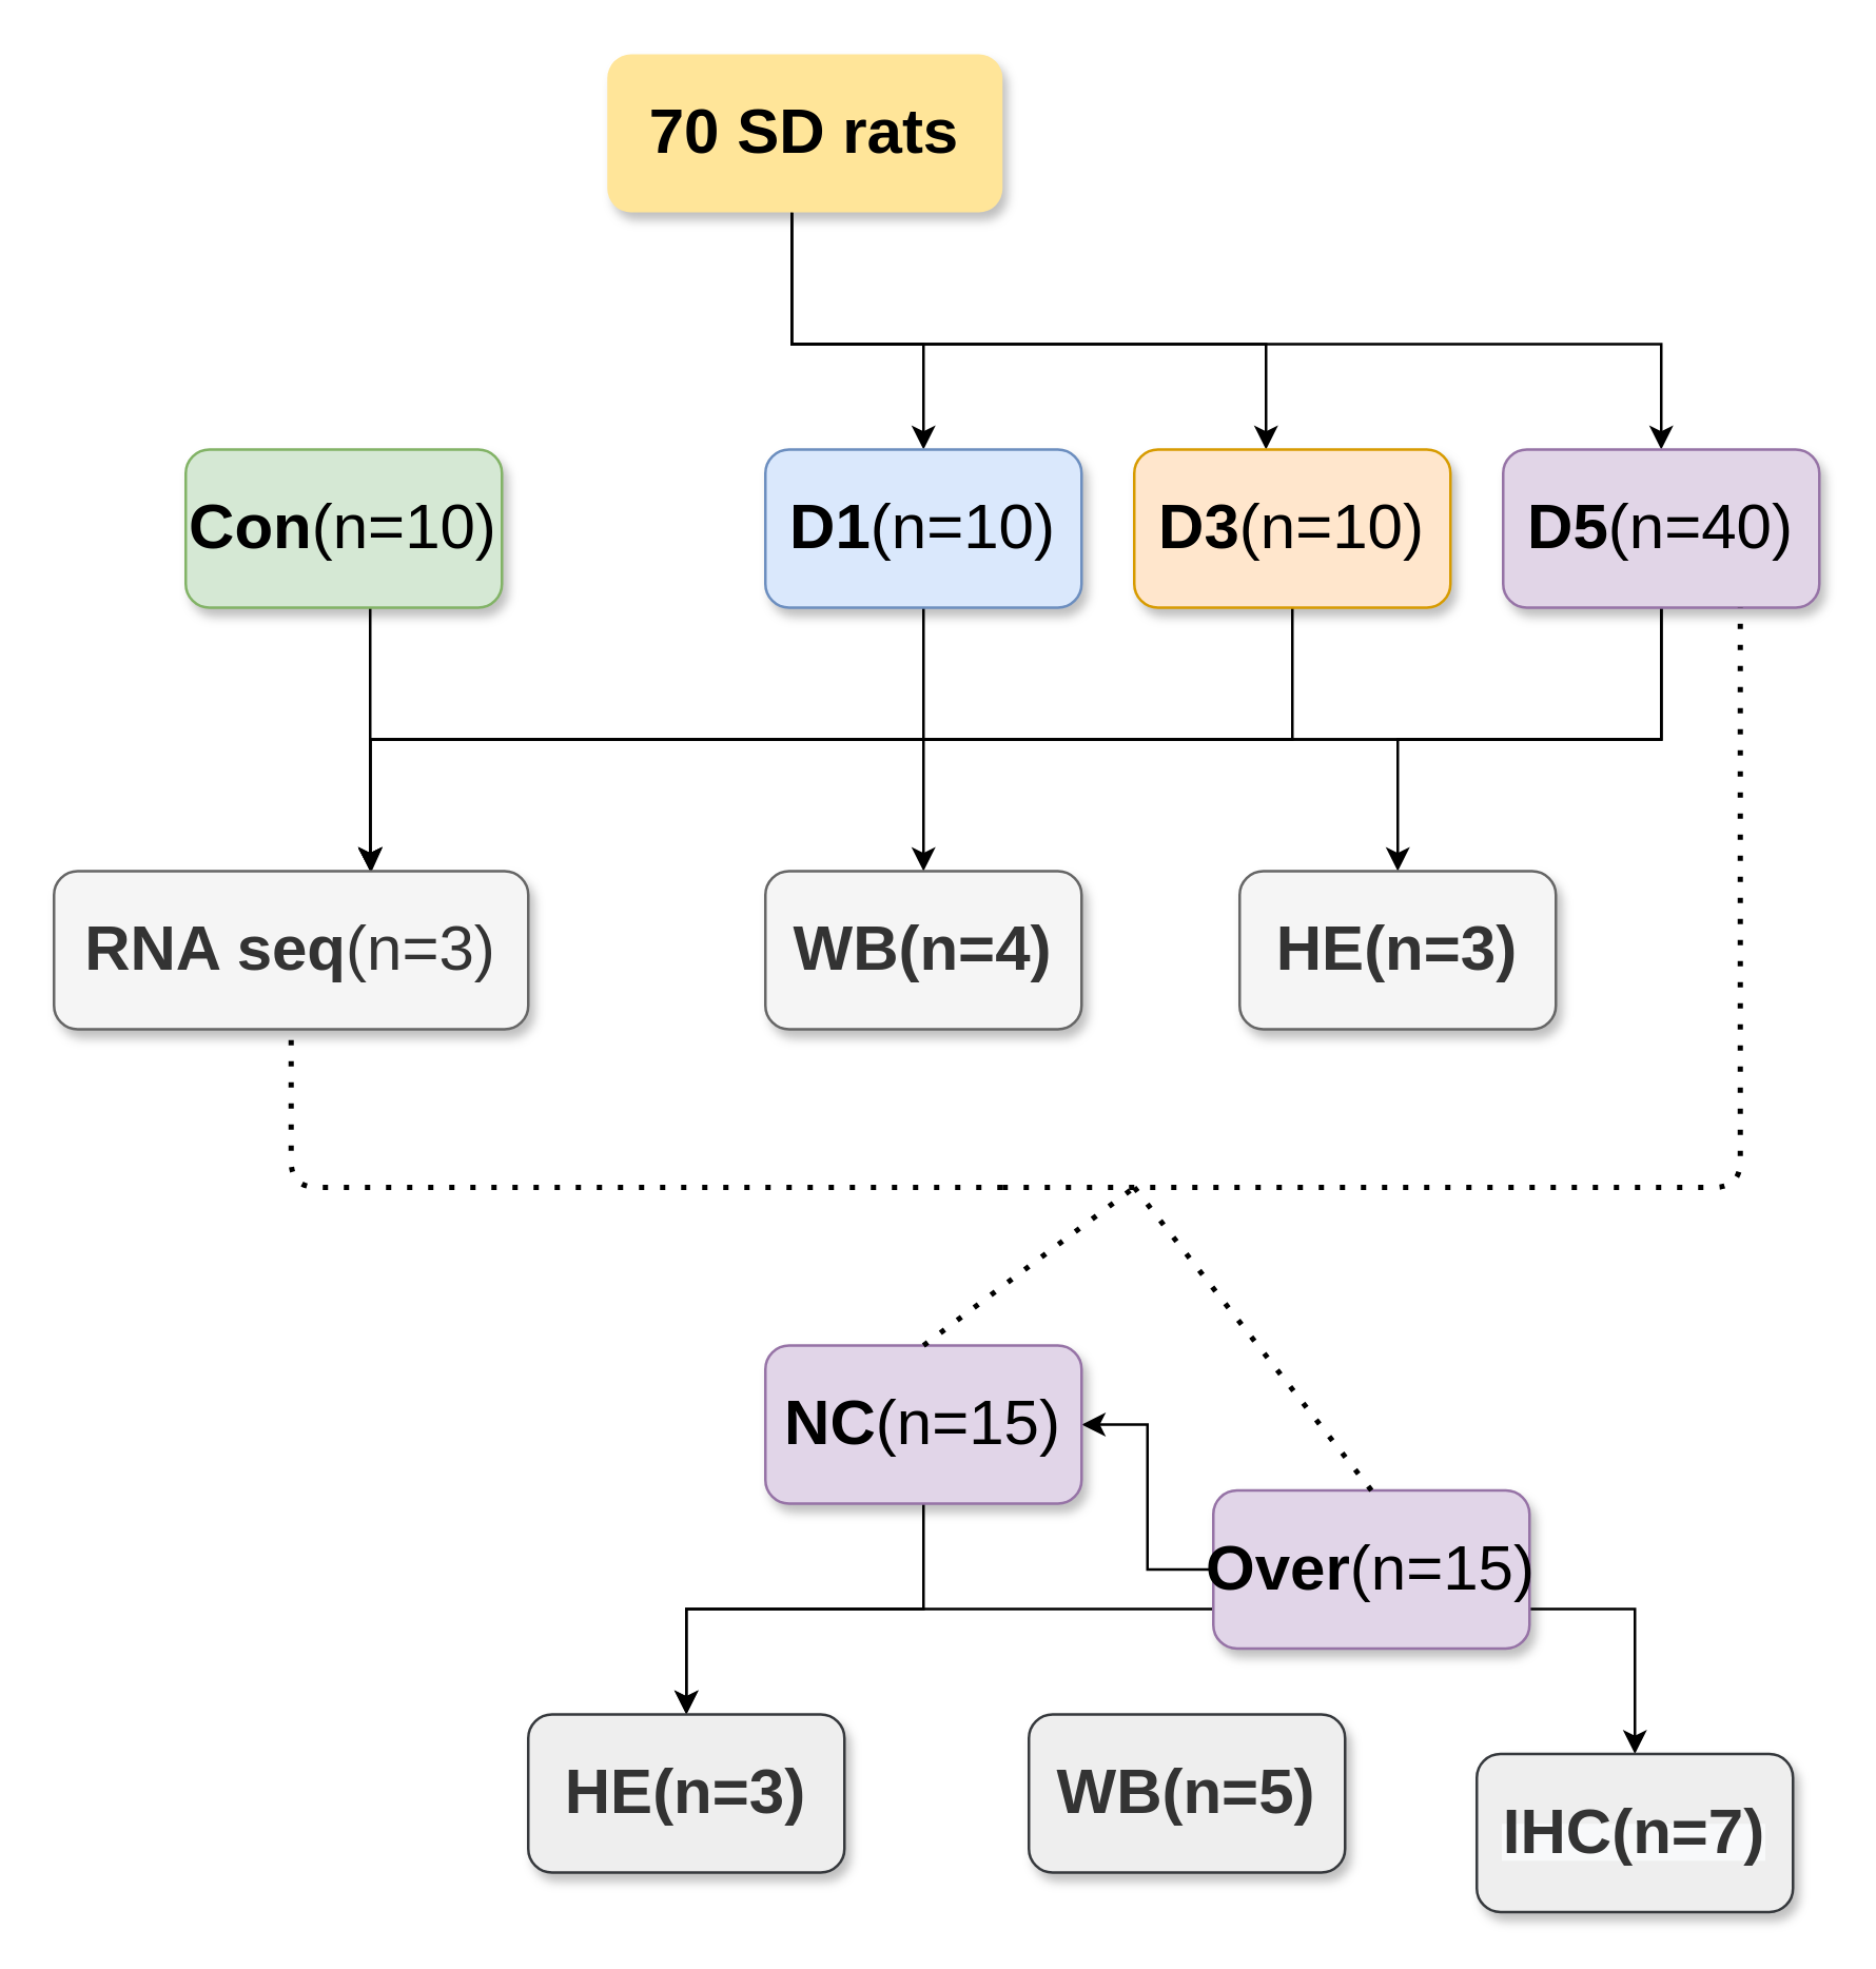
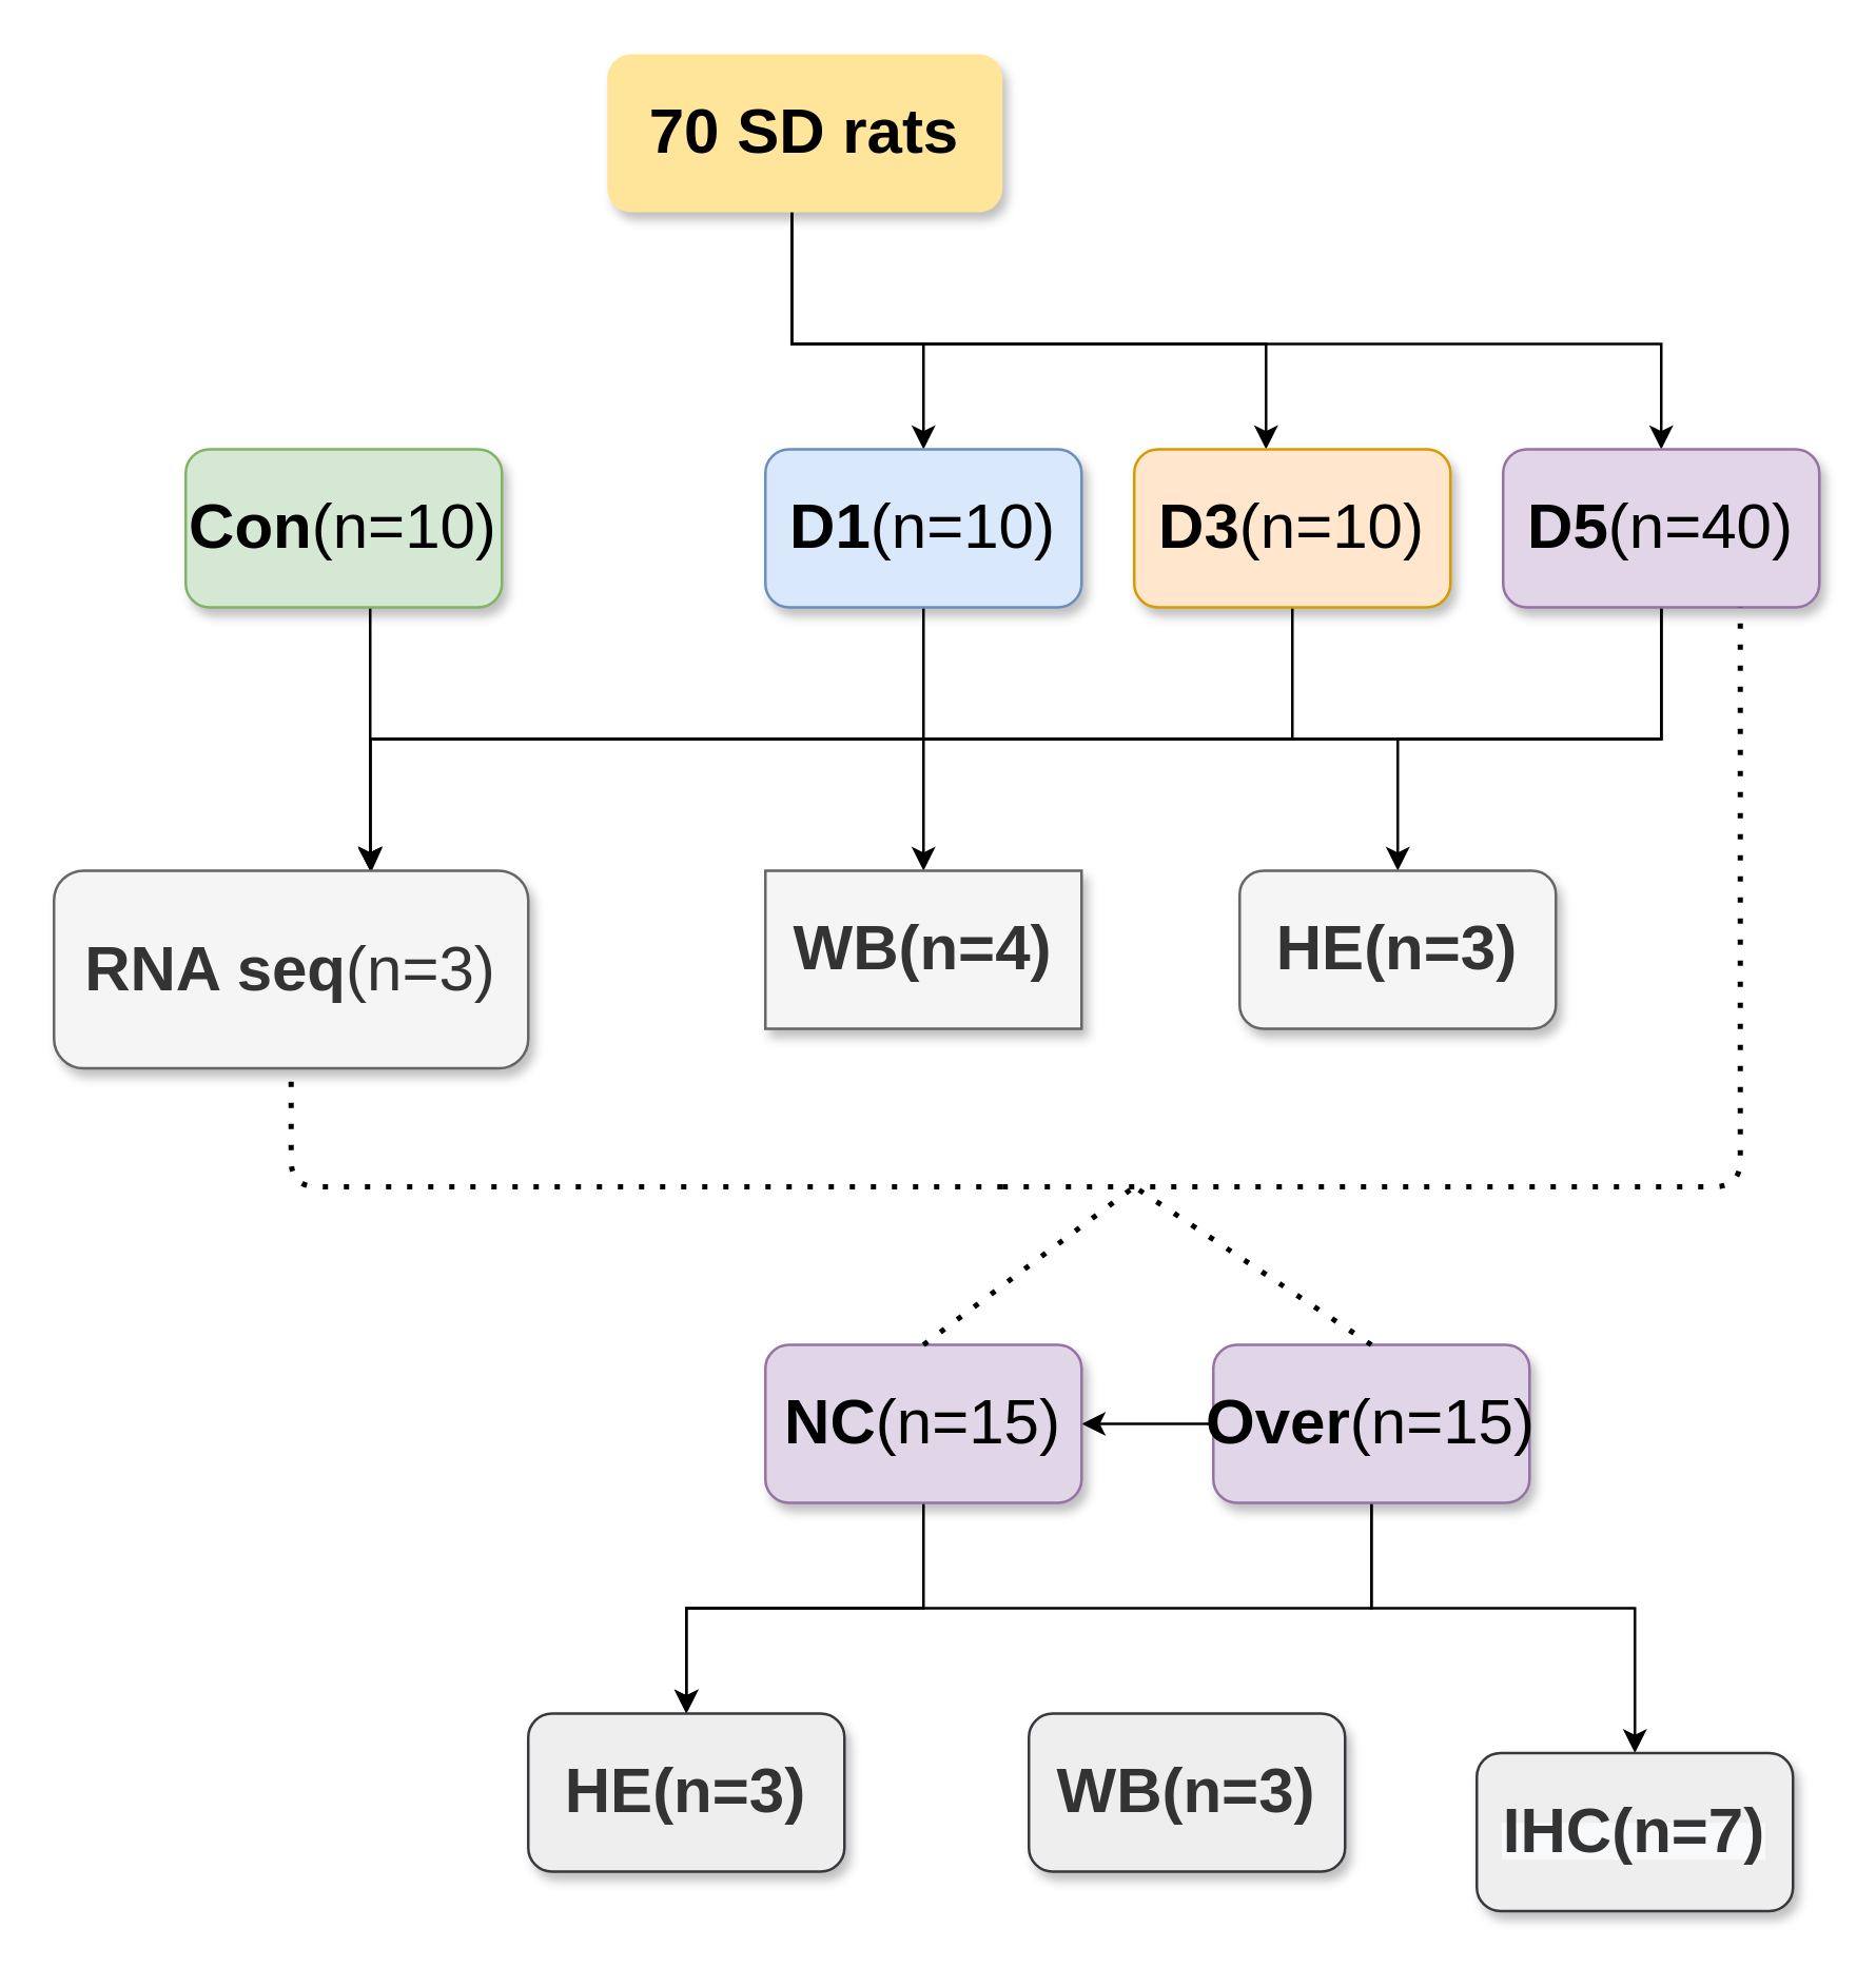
  <mxCell id="0" />
  <mxCell id="1" parent="0" />
  <mxCell id="2" value="" style="edgeStyle=orthogonalEdgeStyle;rounded=0;orthogonalLoop=1;jettySize=auto;html=1;" edge="1" parent="1" source="5"><mxGeometry relative="1" as="geometry"><mxPoint x="480" y="170" as="targetPoint" /><Array as="points"><mxPoint x="300" y="130" /><mxPoint x="480" y="130" /></Array></mxGeometry></mxCell>
  <mxCell id="3" style="edgeStyle=orthogonalEdgeStyle;rounded=0;orthogonalLoop=1;jettySize=auto;html=1;entryX=0.5;entryY=0;entryDx=0;entryDy=0;" edge="1" parent="1" source="5" target="11"><mxGeometry relative="1" as="geometry"><Array as="points"><mxPoint x="300" y="130" /><mxPoint x="350" y="130" /></Array></mxGeometry></mxCell>
  <mxCell id="4" style="edgeStyle=orthogonalEdgeStyle;rounded=0;orthogonalLoop=1;jettySize=auto;html=1;entryX=0.5;entryY=0;entryDx=0;entryDy=0;" edge="1" parent="1" source="5" target="15"><mxGeometry relative="1" as="geometry"><Array as="points"><mxPoint x="300" y="130" /><mxPoint x="630" y="130" /></Array></mxGeometry></mxCell>
  <mxCell id="5" value="&lt;font style=&quot;font-size: 24px&quot;&gt;&lt;b&gt;70 SD rats&lt;/b&gt;&lt;/font&gt;" style="rounded=1;whiteSpace=wrap;html=1;fillColor=#FFE599;shadow=1;strokeColor=none;" vertex="1" parent="1"><mxGeometry x="230" y="20" width="150" height="60" as="geometry" /></mxCell>
  <mxCell id="6" style="edgeStyle=orthogonalEdgeStyle;rounded=0;orthogonalLoop=1;jettySize=auto;html=1;entryX=0.669;entryY=0.007;entryDx=0;entryDy=0;entryPerimeter=0;" edge="1" parent="1" source="7" target="16"><mxGeometry relative="1" as="geometry"><mxPoint x="140" y="320" as="targetPoint" /><Array as="points"><mxPoint x="140" y="320" /><mxPoint x="140" y="320" /></Array></mxGeometry></mxCell>
  <mxCell id="7" value="&lt;font style=&quot;font-size: 24px&quot;&gt;&lt;b&gt;Con&lt;/b&gt;(n=10)&lt;/font&gt;" style="whiteSpace=wrap;html=1;rounded=1;shadow=1;strokeColor=#82b366;fillColor=#d5e8d4;" vertex="1" parent="1"><mxGeometry x="70" y="170" width="120" height="60" as="geometry" /></mxCell>
  <mxCell id="8" style="edgeStyle=orthogonalEdgeStyle;rounded=0;orthogonalLoop=1;jettySize=auto;html=1;" edge="1" parent="1" source="9" target="16"><mxGeometry relative="1" as="geometry"><Array as="points"><mxPoint x="490" y="280" /><mxPoint x="140" y="280" /></Array></mxGeometry></mxCell>
  <mxCell id="9" value="&lt;b style=&quot;font-size: 24px&quot;&gt;D3&lt;/b&gt;&lt;span style=&quot;font-size: 24px&quot;&gt;(n=10)&lt;/span&gt;" style="whiteSpace=wrap;html=1;rounded=1;shadow=1;strokeColor=#d79b00;fillColor=#ffe6cc;" vertex="1" parent="1"><mxGeometry x="430" y="170" width="120" height="60" as="geometry" /></mxCell>
  <mxCell id="10" value="" style="edgeStyle=orthogonalEdgeStyle;rounded=0;orthogonalLoop=1;jettySize=auto;html=1;" edge="1" parent="1" source="11" target="16"><mxGeometry relative="1" as="geometry"><Array as="points"><mxPoint x="350" y="280" /><mxPoint x="140" y="280" /></Array></mxGeometry></mxCell>
  <mxCell id="11" value="&lt;font style=&quot;font-size: 24px&quot;&gt;&lt;b&gt;D1&lt;/b&gt;(n=10)&lt;/font&gt;" style="whiteSpace=wrap;html=1;rounded=1;shadow=1;strokeColor=#6c8ebf;fillColor=#dae8fc;" vertex="1" parent="1"><mxGeometry x="290" y="170" width="120" height="60" as="geometry" /></mxCell>
  <mxCell id="12" style="edgeStyle=orthogonalEdgeStyle;rounded=0;orthogonalLoop=1;jettySize=auto;html=1;" edge="1" parent="1" source="15" target="16"><mxGeometry relative="1" as="geometry"><Array as="points"><mxPoint x="630" y="280" /><mxPoint x="140" y="280" /></Array></mxGeometry></mxCell>
  <mxCell id="13" value="" style="edgeStyle=orthogonalEdgeStyle;rounded=0;orthogonalLoop=1;jettySize=auto;html=1;" edge="1" parent="1" source="15" target="17"><mxGeometry relative="1" as="geometry"><Array as="points"><mxPoint x="630" y="280" /><mxPoint x="350" y="280" /></Array></mxGeometry></mxCell>
  <mxCell id="14" value="" style="edgeStyle=orthogonalEdgeStyle;rounded=0;orthogonalLoop=1;jettySize=auto;html=1;" edge="1" parent="1" source="15" target="18"><mxGeometry relative="1" as="geometry"><Array as="points"><mxPoint x="630" y="280" /><mxPoint x="530" y="280" /></Array></mxGeometry></mxCell>
  <mxCell id="15" value="&lt;b style=&quot;font-size: 24px&quot;&gt;D5&lt;/b&gt;&lt;span style=&quot;font-size: 24px&quot;&gt;(n=40)&lt;/span&gt;" style="whiteSpace=wrap;html=1;rounded=1;shadow=1;strokeColor=#9673a6;fillColor=#e1d5e7;" vertex="1" parent="1"><mxGeometry x="570" y="170" width="120" height="60" as="geometry" /></mxCell>
- <mxCell id="16" value="&lt;font style=&quot;font-size: 24px&quot;&gt;&lt;b&gt;RNA seq&lt;/b&gt;(n=3)&lt;/font&gt;" style="whiteSpace=wrap;html=1;rounded=1;shadow=1;strokeColor=#666666;fillColor=#f5f5f5;fontColor=#333333;" vertex="1" parent="1"><mxGeometry x="20" y="330" width="180" height="60" as="geometry" /></mxCell>
- <mxCell id="17" value="&lt;b&gt;&lt;font style=&quot;font-size: 24px&quot;&gt;WB(n=4)&lt;/font&gt;&lt;/b&gt;" style="whiteSpace=wrap;html=1;rounded=1;shadow=1;strokeColor=#666666;fillColor=#f5f5f5;fontColor=#333333;" vertex="1" parent="1"><mxGeometry x="290" y="330" width="120" height="60" as="geometry" /></mxCell>
+ <mxCell id="16" value="&lt;font style=&quot;font-size: 24px&quot;&gt;&lt;b&gt;RNA seq&lt;/b&gt;(n=3)&lt;/font&gt;" style="whiteSpace=wrap;html=1;rounded=1;shadow=1;strokeColor=#666666;fillColor=#f5f5f5;fontColor=#333333;" vertex="1" parent="1"><mxGeometry x="20" y="330" width="180" height="75" as="geometry" /></mxCell>
+ <mxCell id="17" value="&lt;b&gt;&lt;font style=&quot;font-size: 24px&quot;&gt;WB(n=4)&lt;/font&gt;&lt;/b&gt;" style="whiteSpace=wrap;html=1;shadow=1;strokeColor=#666666;fillColor=#f5f5f5;fontColor=#333333;rounded=0;" vertex="1" parent="1"><mxGeometry x="290" y="330" width="120" height="60" as="geometry" /></mxCell>
  <mxCell id="18" value="&lt;b&gt;&lt;font style=&quot;font-size: 24px&quot;&gt;HE(n=3)&lt;/font&gt;&lt;/b&gt;" style="whiteSpace=wrap;html=1;rounded=1;shadow=1;strokeColor=#666666;fillColor=#f5f5f5;fontColor=#333333;" vertex="1" parent="1"><mxGeometry x="470" y="330" width="120" height="60" as="geometry" /></mxCell>
  <mxCell id="19" value="" style="edgeStyle=orthogonalEdgeStyle;rounded=0;orthogonalLoop=1;jettySize=auto;html=1;" edge="1" parent="1" source="22" target="25"><mxGeometry relative="1" as="geometry" /></mxCell>
  <mxCell id="20" value="" style="edgeStyle=orthogonalEdgeStyle;rounded=0;orthogonalLoop=1;jettySize=auto;html=1;entryX=0.5;entryY=0;entryDx=0;entryDy=0;" edge="1" parent="1" source="22" target="29"><mxGeometry relative="1" as="geometry"><Array as="points"><mxPoint x="520" y="610" /><mxPoint x="620" y="610" /></Array></mxGeometry></mxCell>
  <mxCell id="21" style="edgeStyle=orthogonalEdgeStyle;rounded=0;orthogonalLoop=1;jettySize=auto;html=1;entryX=0.5;entryY=0;entryDx=0;entryDy=0;" edge="1" parent="1" source="22" target="27"><mxGeometry relative="1" as="geometry"><Array as="points"><mxPoint x="520" y="610" /><mxPoint x="260" y="610" /></Array></mxGeometry></mxCell>
- <mxCell id="22" value="&lt;span style=&quot;font-size: 24px&quot;&gt;&lt;b&gt;Over&lt;/b&gt;(n=15)&lt;/span&gt;" style="whiteSpace=wrap;html=1;rounded=1;shadow=1;strokeColor=#9673a6;fillColor=#E1D5E8;" vertex="1" parent="1"><mxGeometry x="460" y="565" width="120" height="60" as="geometry" /></mxCell>
+ <mxCell id="22" value="&lt;span style=&quot;font-size: 24px&quot;&gt;&lt;b&gt;Over&lt;/b&gt;(n=15)&lt;/span&gt;" style="whiteSpace=wrap;html=1;rounded=1;shadow=1;strokeColor=#9673a6;fillColor=#E1D5E8;" vertex="1" parent="1"><mxGeometry x="460" y="510" width="120" height="60" as="geometry" /></mxCell>
  <mxCell id="23" value="" style="endArrow=none;dashed=1;html=1;dashPattern=1 3;strokeWidth=2;entryX=0.75;entryY=1;entryDx=0;entryDy=0;" edge="1" parent="1" target="15"><mxGeometry width="50" height="50" relative="1" as="geometry"><mxPoint x="380" y="450" as="sourcePoint" /><mxPoint x="470" y="300" as="targetPoint" /><Array as="points"><mxPoint x="660" y="450" /></Array></mxGeometry></mxCell>
  <mxCell id="24" style="edgeStyle=orthogonalEdgeStyle;rounded=0;orthogonalLoop=1;jettySize=auto;html=1;" edge="1" parent="1" source="25" target="27"><mxGeometry relative="1" as="geometry" /></mxCell>
  <mxCell id="25" value="&lt;span style=&quot;font-size: 24px&quot;&gt;&lt;b&gt;NC&lt;/b&gt;(n=15)&lt;/span&gt;" style="whiteSpace=wrap;html=1;rounded=1;shadow=1;strokeColor=#9673a6;fillColor=#E1D5E8;" vertex="1" parent="1"><mxGeometry x="290" y="510" width="120" height="60" as="geometry" /></mxCell>
  <mxCell id="26" value="" style="endArrow=none;dashed=1;html=1;dashPattern=1 3;strokeWidth=2;entryX=0.5;entryY=1;entryDx=0;entryDy=0;" edge="1" parent="1" target="16"><mxGeometry width="50" height="50" relative="1" as="geometry"><mxPoint x="380" y="450" as="sourcePoint" /><mxPoint x="660" y="230" as="targetPoint" /><Array as="points"><mxPoint x="110" y="450" /></Array></mxGeometry></mxCell>
  <mxCell id="27" value="&lt;b style=&quot;color: rgb(51 , 51 , 51)&quot;&gt;&lt;font style=&quot;font-size: 24px&quot;&gt;HE(n=3)&lt;/font&gt;&lt;/b&gt;" style="whiteSpace=wrap;html=1;rounded=1;shadow=1;strokeColor=#36393d;fillColor=#eeeeee;" vertex="1" parent="1"><mxGeometry x="200" y="650" width="120" height="60" as="geometry" /></mxCell>
- <mxCell id="28" value="&lt;b style=&quot;color: rgb(51 , 51 , 51)&quot;&gt;&lt;font style=&quot;font-size: 24px&quot;&gt;WB(n=5)&lt;/font&gt;&lt;/b&gt;" style="whiteSpace=wrap;html=1;rounded=1;shadow=1;strokeColor=#36393d;fillColor=#eeeeee;" vertex="1" parent="1"><mxGeometry x="390" y="650" width="120" height="60" as="geometry" /></mxCell>
+ <mxCell id="28" value="&lt;b style=&quot;color: rgb(51 , 51 , 51)&quot;&gt;&lt;font style=&quot;font-size: 24px&quot;&gt;WB(n=3)&lt;/font&gt;&lt;/b&gt;" style="whiteSpace=wrap;html=1;rounded=1;shadow=1;strokeColor=#36393d;fillColor=#eeeeee;" vertex="1" parent="1"><mxGeometry x="390" y="650" width="120" height="60" as="geometry" /></mxCell>
  <mxCell id="29" value="&lt;b style=&quot;color: rgb(51 , 51 , 51) ; font-family: &amp;#34;helvetica&amp;#34; ; font-size: 12px ; font-style: normal ; letter-spacing: normal ; text-align: center ; text-indent: 0px ; text-transform: none ; word-spacing: 0px ; background-color: rgb(248 , 249 , 250)&quot;&gt;&lt;font style=&quot;font-size: 24px&quot;&gt;IHC(n=7)&lt;/font&gt;&lt;/b&gt;" style="whiteSpace=wrap;html=1;rounded=1;shadow=1;strokeColor=#36393d;fillColor=#eeeeee;" vertex="1" parent="1"><mxGeometry x="560" y="665" width="120" height="60" as="geometry" /></mxCell>
  <mxCell id="30" value="" style="endArrow=none;dashed=1;html=1;dashPattern=1 3;strokeWidth=2;exitX=0.5;exitY=0;exitDx=0;exitDy=0;" edge="1" parent="1" source="25"><mxGeometry width="50" height="50" relative="1" as="geometry"><mxPoint x="540" y="490" as="sourcePoint" /><mxPoint x="430" y="450" as="targetPoint" /></mxGeometry></mxCell>
  <mxCell id="31" value="" style="endArrow=none;dashed=1;html=1;dashPattern=1 3;strokeWidth=2;exitX=0.5;exitY=0;exitDx=0;exitDy=0;" edge="1" parent="1" source="22"><mxGeometry width="50" height="50" relative="1" as="geometry"><mxPoint x="540" y="490" as="sourcePoint" /><mxPoint x="430" y="450" as="targetPoint" /></mxGeometry></mxCell>
